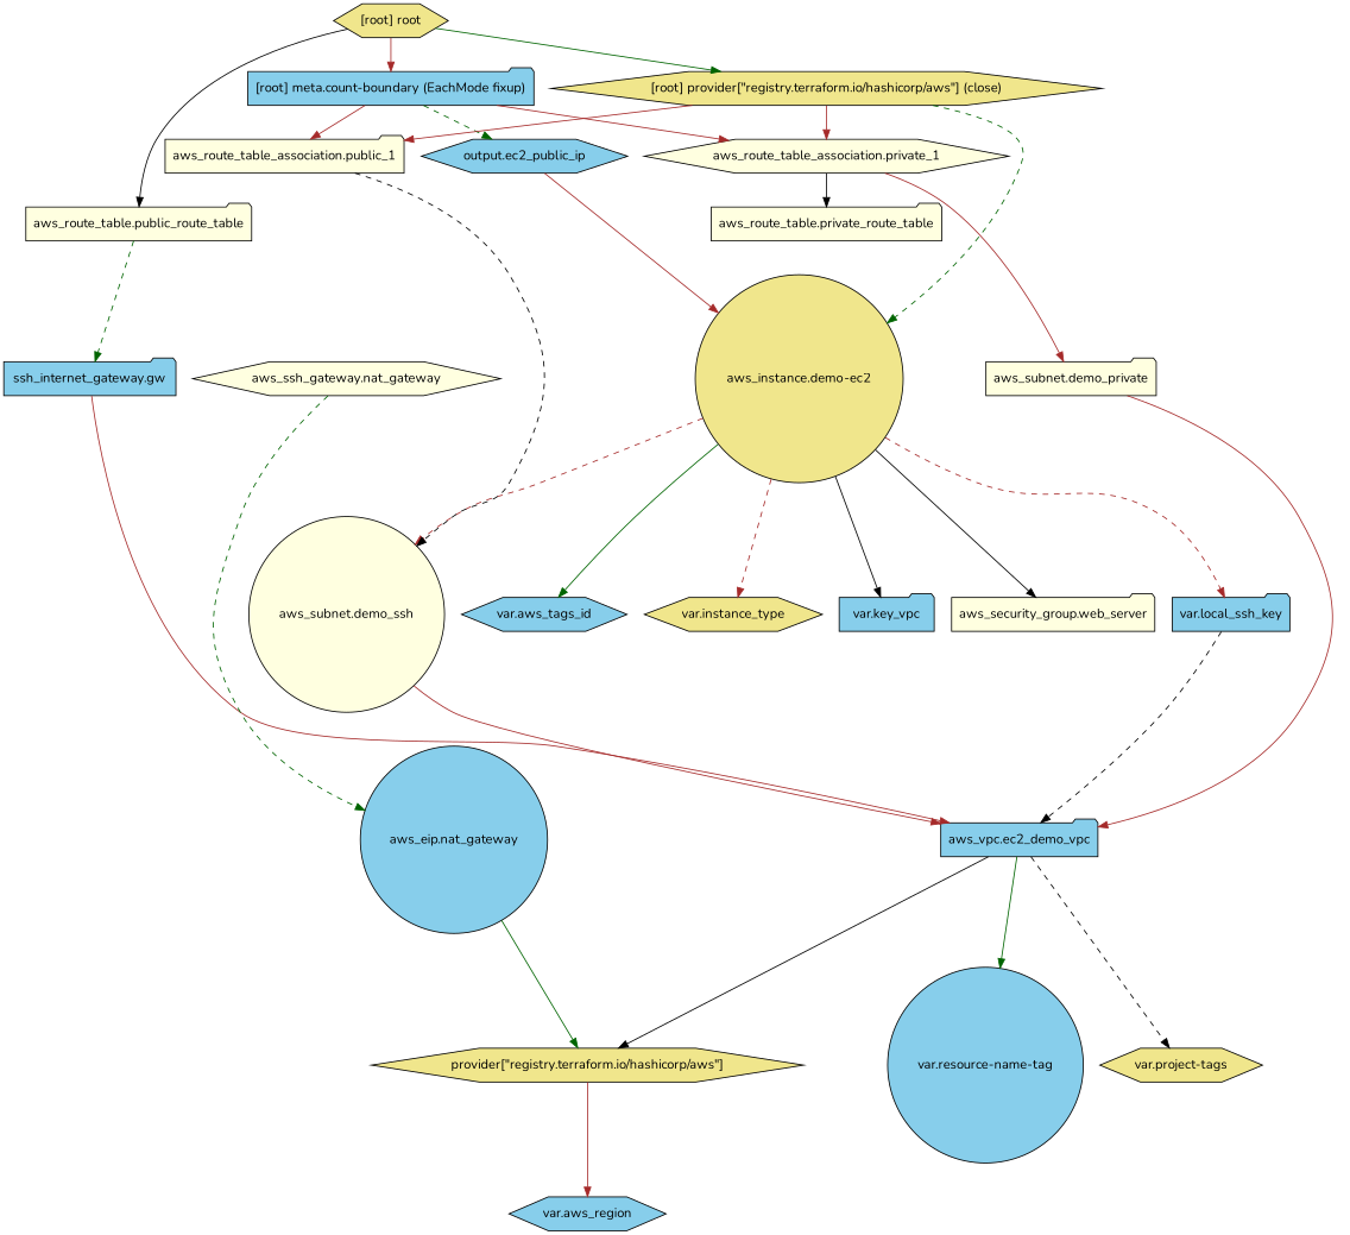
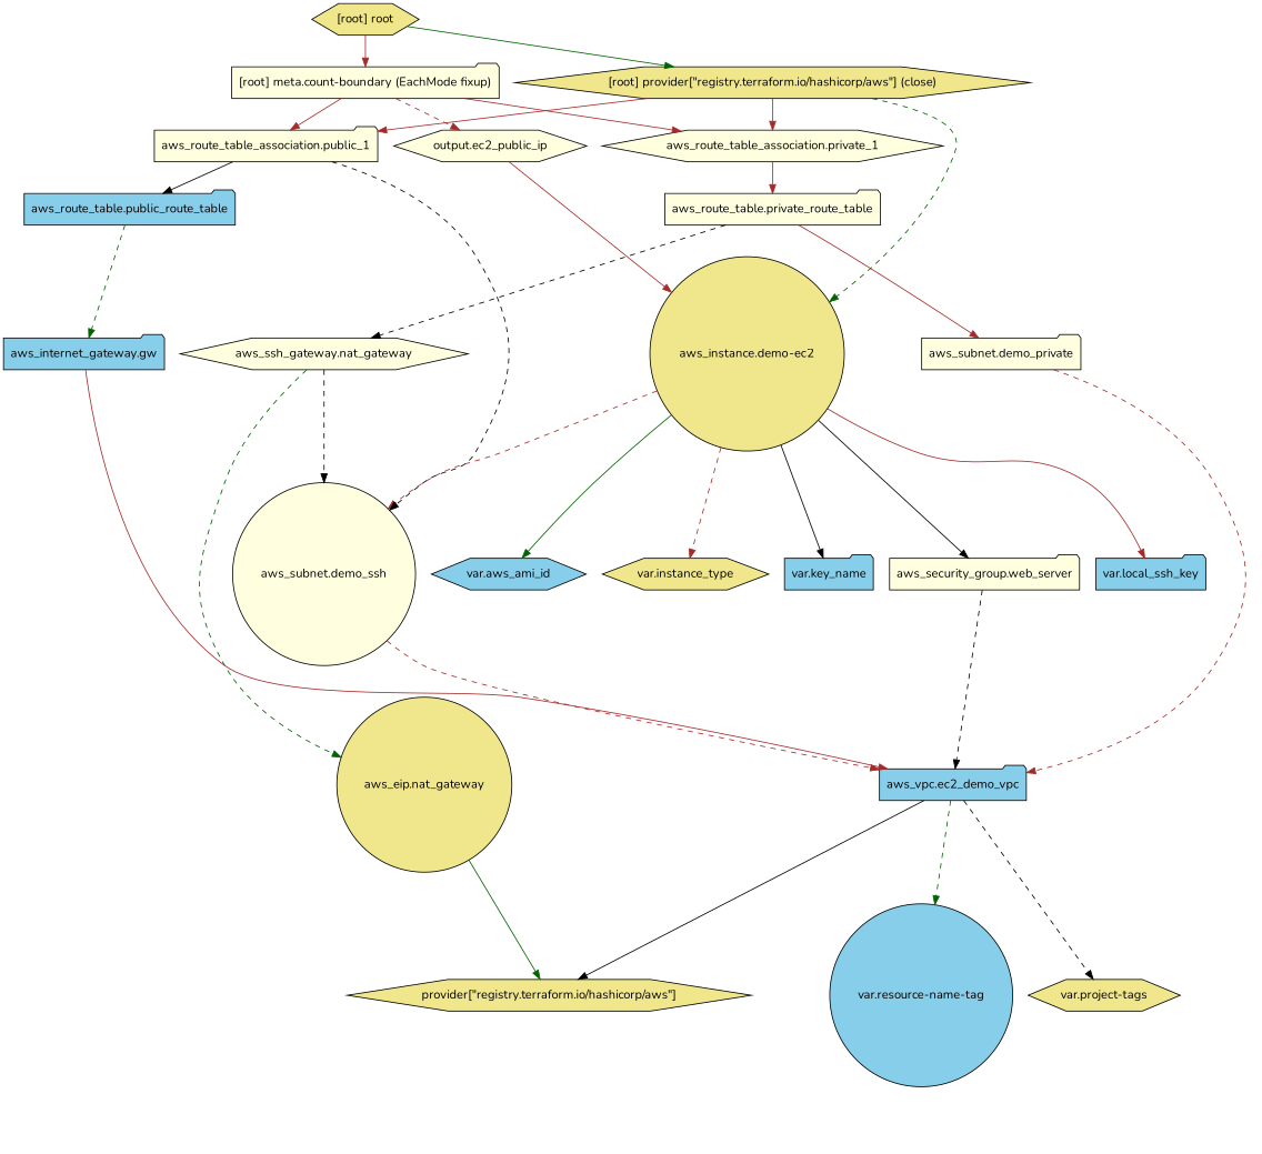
  digraph {
    compound=true
    fontname=Nunito
    newrank=true
    node [fillcolor=lightyellow fontname=Nunito shape=hexagon style=filled]
    edge [color=brown fontname=Nunito style=solid]
-   n1 [fillcolor=skyblue label="aws_eip.nat_gateway" shape=circle]
+   n1 [fillcolor=khaki label="aws_eip.nat_gateway" shape=circle]
    n2 [fillcolor=khaki label="provider[\"registry.terraform.io/hashicorp/aws\"]"]
    n3 [fillcolor=khaki label="aws_instance.demo-ec2" shape=circle]
    n4 [label="aws_security_group.web_server" shape=folder]
    n5 [label="aws_subnet.demo_ssh" shape=circle]
-   n6 [fillcolor=skyblue label="var.aws_tags_id"]
+   n6 [fillcolor=skyblue label="var.aws_ami_id"]
    n7 [fillcolor=khaki label="var.instance_type"]
-   n8 [fillcolor=skyblue label="var.key_vpc" shape=folder]
+   n8 [fillcolor=skyblue label="var.key_name" shape=folder]
    n9 [fillcolor=skyblue label="var.local_ssh_key" shape=folder]
-   n10 [fillcolor=skyblue label="ssh_internet_gateway.gw" shape=folder]
+   n10 [fillcolor=skyblue label="aws_internet_gateway.gw" shape=folder]
    n11 [fillcolor=skyblue label="aws_vpc.ec2_demo_vpc" shape=folder]
    n12 [label="aws_ssh_gateway.nat_gateway"]
    n13 [label="aws_route_table.private_route_table" shape=folder]
-   n14 [label="aws_route_table.public_route_table" shape=folder]
+   n14 [fillcolor=skyblue label="aws_route_table.public_route_table" shape=folder]
    n15 [label="aws_route_table_association.private_1"]
    n16 [label="aws_subnet.demo_private" shape=folder]
    n17 [label="aws_route_table_association.public_1" shape=folder]
    n18 [fillcolor=khaki label="var.project-tags"]
    n19 [fillcolor=skyblue label="var.resource-name-tag" shape=circle]
-   n20 [fillcolor=skyblue label="output.ec2_public_ip"]
-   n21 [fillcolor=skyblue label="var.aws_region"]
-   "[root] meta.count-boundary (EachMode fixup)" [fillcolor=skyblue shape=folder]
+   n20 [label="output.ec2_public_ip"]
+   "[root] meta.count-boundary (EachMode fixup)" [shape=folder]
    "[root] provider[\"registry.terraform.io/hashicorp/aws\"] (close)" [fillcolor=khaki]
    "[root] root" [fillcolor=khaki]
    subgraph sub_1 {
      n1
      n2
      n3
      n4
      n5
      n6
      n7
      n8
      n9
      n10
      n11
      n12
      n13
      n14
      n15
      n16
      n17
      n18
      n19
      n20
-     n21
      "[root] meta.count-boundary (EachMode fixup)"
      "[root] provider[\"registry.terraform.io/hashicorp/aws\"] (close)"
      "[root] root"
    }
    n1 -> n2 [color=darkgreen]
-   n2 -> n21
    n3 -> n4 [color=black]
    n3 -> n5 [style=dashed]
    n3 -> n6 [color=darkgreen]
    n3 -> n7 [style=dashed]
    n3 -> n8 [color=black]
-   n3 -> n9 [style=dashed]
-   n9 -> n11 [color=black style=dashed]
-   n5 -> n11
+   n3 -> n9
+   n4 -> n11 [color=black style=dashed]
+   n5 -> n11 [style=dashed]
    n10 -> n11
    n11 -> n2 [color=black]
    n11 -> n18 [color=black style=dashed]
-   n11 -> n19 [color=darkgreen]
+   n11 -> n19 [color=darkgreen style=dashed]
    n12 -> n1 [color=darkgreen style=dashed]
+   n12 -> n5 [color=black style=dashed]
+   n13 -> n12 [color=black style=dashed]
    n14 -> n10 [color=darkgreen style=dashed]
-   n15 -> n13 [color=black]
-   n15 -> n16
-   n16 -> n11
+   n15 -> n13
+   n13 -> n16
+   n16 -> n11 [style=dashed]
    n17 -> n5 [color=black style=dashed]
-   "[root] root" -> n14 [color=black]
+   n17 -> n14 [color=black]
    n20 -> n3
    "[root] meta.count-boundary (EachMode fixup)" -> n15
    "[root] meta.count-boundary (EachMode fixup)" -> n17
-   "[root] meta.count-boundary (EachMode fixup)" -> n20 [color=darkgreen style=dashed]
+   "[root] meta.count-boundary (EachMode fixup)" -> n20 [style=dashed]
    "[root] provider[\"registry.terraform.io/hashicorp/aws\"] (close)" -> n3 [color=darkgreen style=dashed]
    "[root] provider[\"registry.terraform.io/hashicorp/aws\"] (close)" -> n15
    "[root] provider[\"registry.terraform.io/hashicorp/aws\"] (close)" -> n17
    "[root] root" -> "[root] meta.count-boundary (EachMode fixup)"
    "[root] root" -> "[root] provider[\"registry.terraform.io/hashicorp/aws\"] (close)" [color=darkgreen]
  }
